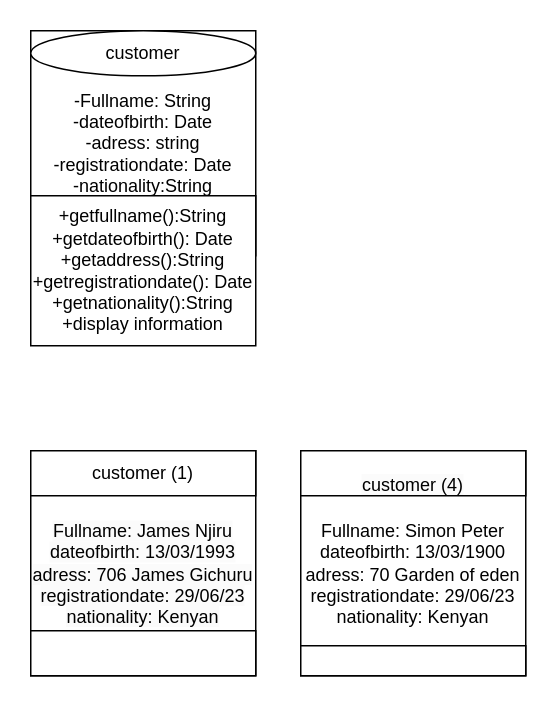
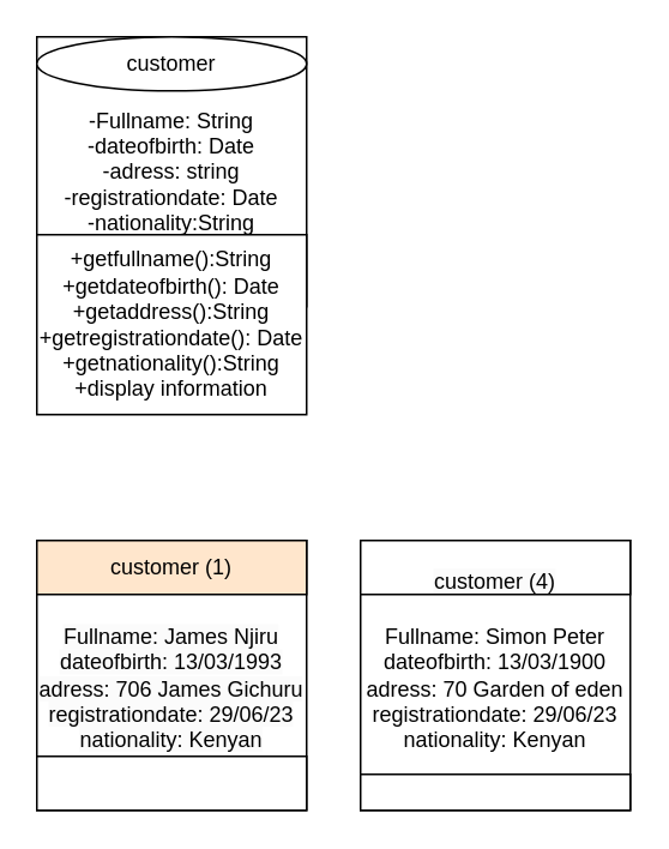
  <mxCell id="0" />
  <mxCell id="1" parent="0" />
  <mxCell id="2" value="-Fullname: String&lt;br&gt;-dateofbirth: Date&lt;br&gt;-adress: string&lt;br&gt;-registrationdate: Date&lt;br&gt;-nationality:String" style="whiteSpace=wrap;html=1;aspect=fixed;" vertex="1" parent="1"><mxGeometry x="20" y="20" width="150" height="150" as="geometry" /></mxCell>
  <mxCell id="3" value="customer" style="ellipse;whiteSpace=wrap;html=1;" vertex="1" parent="1"><mxGeometry x="20" y="20" width="150" height="30" as="geometry" /></mxCell>
  <mxCell id="4" value="+getfullname():String&lt;br&gt;+getdateofbirth(): Date&lt;br&gt;+getaddress():String&lt;br&gt;+getregistrationdate(): Date&lt;br&gt;+getnationality():String&lt;br&gt;+display information" style="rounded=0;whiteSpace=wrap;html=1;" vertex="1" parent="1"><mxGeometry x="20" y="130" width="150" height="100" as="geometry" /></mxCell>
  <mxCell id="5" value="&lt;br&gt;&lt;span style=&quot;color: rgb(0, 0, 0); font-family: Helvetica; font-size: 12px; font-style: normal; font-variant-ligatures: normal; font-variant-caps: normal; font-weight: 400; letter-spacing: normal; orphans: 2; text-align: center; text-indent: 0px; text-transform: none; widows: 2; word-spacing: 0px; -webkit-text-stroke-width: 0px; background-color: rgb(251, 251, 251); text-decoration-thickness: initial; text-decoration-style: initial; text-decoration-color: initial; float: none; display: inline !important;&quot;&gt;Fullname: James Njiru&lt;/span&gt;&lt;br style=&quot;border-color: var(--border-color); color: rgb(0, 0, 0); font-family: Helvetica; font-size: 12px; font-style: normal; font-variant-ligatures: normal; font-variant-caps: normal; font-weight: 400; letter-spacing: normal; orphans: 2; text-align: center; text-indent: 0px; text-transform: none; widows: 2; word-spacing: 0px; -webkit-text-stroke-width: 0px; background-color: rgb(251, 251, 251); text-decoration-thickness: initial; text-decoration-style: initial; text-decoration-color: initial;&quot;&gt;&lt;span style=&quot;color: rgb(0, 0, 0); font-family: Helvetica; font-size: 12px; font-style: normal; font-variant-ligatures: normal; font-variant-caps: normal; font-weight: 400; letter-spacing: normal; orphans: 2; text-align: center; text-indent: 0px; text-transform: none; widows: 2; word-spacing: 0px; -webkit-text-stroke-width: 0px; background-color: rgb(251, 251, 251); text-decoration-thickness: initial; text-decoration-style: initial; text-decoration-color: initial; float: none; display: inline !important;&quot;&gt;dateofbirth: 13/03/1993&lt;/span&gt;&lt;br style=&quot;border-color: var(--border-color); color: rgb(0, 0, 0); font-family: Helvetica; font-size: 12px; font-style: normal; font-variant-ligatures: normal; font-variant-caps: normal; font-weight: 400; letter-spacing: normal; orphans: 2; text-align: center; text-indent: 0px; text-transform: none; widows: 2; word-spacing: 0px; -webkit-text-stroke-width: 0px; background-color: rgb(251, 251, 251); text-decoration-thickness: initial; text-decoration-style: initial; text-decoration-color: initial;&quot;&gt;&lt;span style=&quot;color: rgb(0, 0, 0); font-family: Helvetica; font-size: 12px; font-style: normal; font-variant-ligatures: normal; font-variant-caps: normal; font-weight: 400; letter-spacing: normal; orphans: 2; text-align: center; text-indent: 0px; text-transform: none; widows: 2; word-spacing: 0px; -webkit-text-stroke-width: 0px; background-color: rgb(251, 251, 251); text-decoration-thickness: initial; text-decoration-style: initial; text-decoration-color: initial; float: none; display: inline !important;&quot;&gt;adress: 706 James Gichuru&lt;/span&gt;&lt;br style=&quot;border-color: var(--border-color); color: rgb(0, 0, 0); font-family: Helvetica; font-size: 12px; font-style: normal; font-variant-ligatures: normal; font-variant-caps: normal; font-weight: 400; letter-spacing: normal; orphans: 2; text-align: center; text-indent: 0px; text-transform: none; widows: 2; word-spacing: 0px; -webkit-text-stroke-width: 0px; background-color: rgb(251, 251, 251); text-decoration-thickness: initial; text-decoration-style: initial; text-decoration-color: initial;&quot;&gt;&lt;span style=&quot;color: rgb(0, 0, 0); font-family: Helvetica; font-size: 12px; font-style: normal; font-variant-ligatures: normal; font-variant-caps: normal; font-weight: 400; letter-spacing: normal; orphans: 2; text-align: center; text-indent: 0px; text-transform: none; widows: 2; word-spacing: 0px; -webkit-text-stroke-width: 0px; background-color: rgb(251, 251, 251); text-decoration-thickness: initial; text-decoration-style: initial; text-decoration-color: initial; float: none; display: inline !important;&quot;&gt;registrationdate: 29/06/23&lt;br&gt;nationality: Kenyan&lt;br&gt;&lt;/span&gt;" style="whiteSpace=wrap;html=1;aspect=fixed;" vertex="1" parent="1"><mxGeometry x="20" y="300" width="150" height="150" as="geometry" /></mxCell>
- <mxCell id="6" value="customer (1)" style="rounded=0;whiteSpace=wrap;html=1;" vertex="1" parent="1"><mxGeometry x="20" y="300" width="150" height="30" as="geometry" /></mxCell>
+ <mxCell id="6" value="customer (1)" style="rounded=0;whiteSpace=wrap;html=1;fillColor=#ffe6cc;" vertex="1" parent="1"><mxGeometry x="20" y="300" width="150" height="30" as="geometry" /></mxCell>
  <mxCell id="7" style="edgeStyle=orthogonalEdgeStyle;rounded=0;orthogonalLoop=1;jettySize=auto;html=1;exitX=0.5;exitY=1;exitDx=0;exitDy=0;" edge="1" parent="1" source="5" target="5"><mxGeometry relative="1" as="geometry" /></mxCell>
  <mxCell id="8" value="" style="rounded=0;whiteSpace=wrap;html=1;" vertex="1" parent="1"><mxGeometry x="20" y="420" width="150" height="30" as="geometry" /></mxCell>
  <mxCell id="9" value="&lt;br style=&quot;border-color: var(--border-color);&quot;&gt;Fullname: Simon Peter&lt;br style=&quot;border-color: var(--border-color);&quot;&gt;&lt;span style=&quot;border-color: var(--border-color);&quot;&gt;dateofbirth: 13/03/1900&lt;/span&gt;&lt;br style=&quot;border-color: var(--border-color);&quot;&gt;&lt;span style=&quot;border-color: var(--border-color);&quot;&gt;adress: 70 Garden of eden&lt;/span&gt;&lt;br style=&quot;border-color: var(--border-color);&quot;&gt;&lt;span style=&quot;border-color: var(--border-color);&quot;&gt;registrationdate: 29/06/23&lt;br style=&quot;border-color: var(--border-color);&quot;&gt;nationality: Kenyan&lt;/span&gt;" style="whiteSpace=wrap;html=1;aspect=fixed;" vertex="1" parent="1"><mxGeometry x="200" y="300" width="150" height="150" as="geometry" /></mxCell>
  <mxCell id="10" value="&lt;br&gt;&lt;span style=&quot;color: rgb(0, 0, 0); font-family: Helvetica; font-size: 12px; font-style: normal; font-variant-ligatures: normal; font-variant-caps: normal; font-weight: 400; letter-spacing: normal; orphans: 2; text-align: center; text-indent: 0px; text-transform: none; widows: 2; word-spacing: 0px; -webkit-text-stroke-width: 0px; background-color: rgb(251, 251, 251); text-decoration-thickness: initial; text-decoration-style: initial; text-decoration-color: initial; float: none; display: inline !important;&quot;&gt;customer (4)&lt;/span&gt;&lt;br&gt;" style="rounded=0;whiteSpace=wrap;html=1;" vertex="1" parent="1"><mxGeometry x="200" y="300" width="150" height="30" as="geometry" /></mxCell>
  <mxCell id="11" value="" style="rounded=0;whiteSpace=wrap;html=1;" vertex="1" parent="1"><mxGeometry x="200" y="430" width="150" height="20" as="geometry" /></mxCell>
